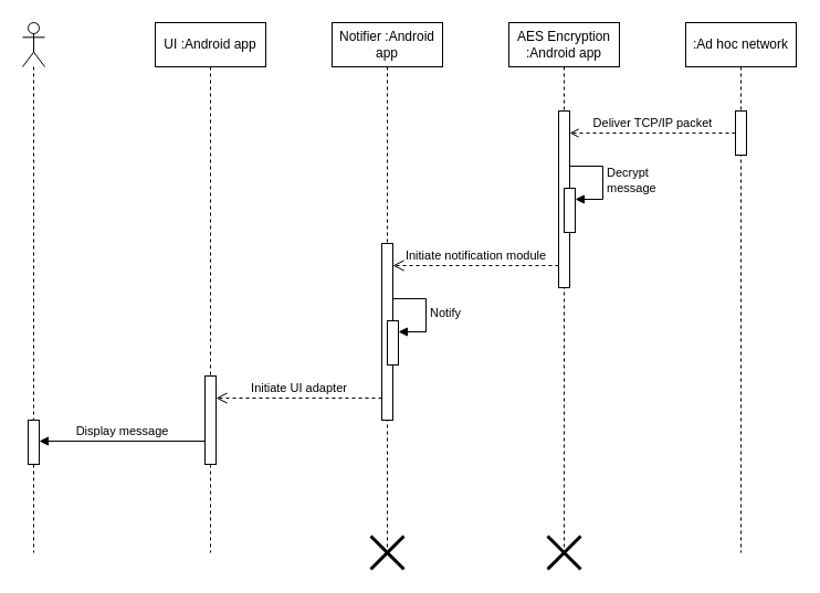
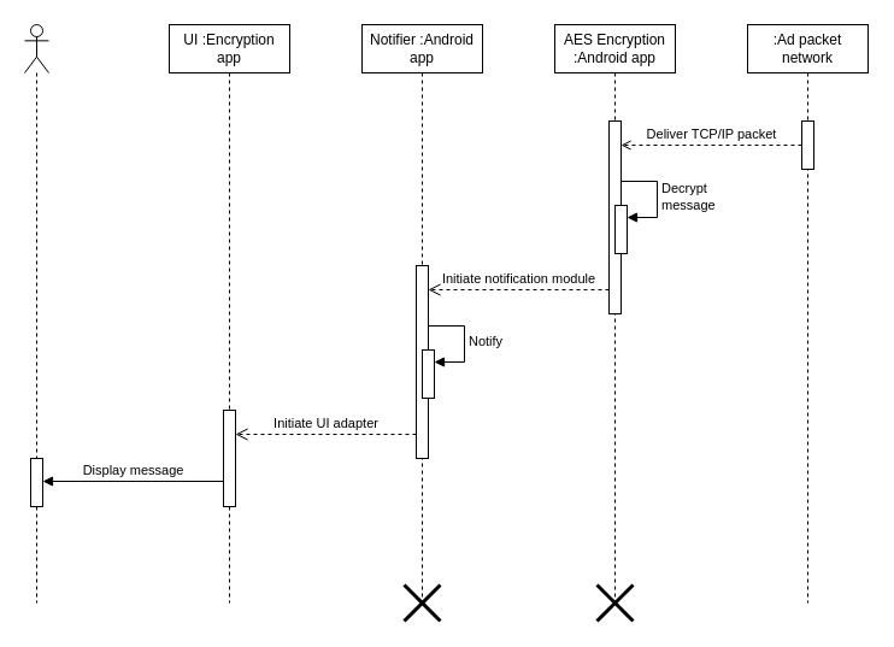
  <mxCell id="0" />
  <mxCell id="1" parent="0" />
  <mxCell id="2" value="" style="shape=umlLifeline;perimeter=lifelinePerimeter;whiteSpace=wrap;html=1;container=1;dropTarget=0;collapsible=0;recursiveResize=0;outlineConnect=0;portConstraint=eastwest;newEdgeStyle={&quot;curved&quot;:0,&quot;rounded&quot;:0};participant=umlActor;" vertex="1" parent="1"><mxGeometry x="20" y="20" width="20" height="480" as="geometry" /></mxCell>
  <mxCell id="3" value="" style="html=1;points=[[0,0,0,0,5],[0,1,0,0,-5],[1,0,0,0,5],[1,1,0,0,-5]];perimeter=orthogonalPerimeter;outlineConnect=0;targetShapes=umlLifeline;portConstraint=eastwest;newEdgeStyle={&quot;curved&quot;:0,&quot;rounded&quot;:0};" vertex="1" parent="2"><mxGeometry x="5" y="360" width="10" height="40" as="geometry" /></mxCell>
- <mxCell id="4" value="UI :Android app" style="shape=umlLifeline;perimeter=lifelinePerimeter;whiteSpace=wrap;html=1;container=1;dropTarget=0;collapsible=0;recursiveResize=0;outlineConnect=0;portConstraint=eastwest;newEdgeStyle={&quot;curved&quot;:0,&quot;rounded&quot;:0};" vertex="1" parent="1"><mxGeometry x="140" y="20" width="100" height="480" as="geometry" /></mxCell>
+ <mxCell id="4" value="UI :Encryption app" style="shape=umlLifeline;perimeter=lifelinePerimeter;whiteSpace=wrap;html=1;container=1;dropTarget=0;collapsible=0;recursiveResize=0;outlineConnect=0;portConstraint=eastwest;newEdgeStyle={&quot;curved&quot;:0,&quot;rounded&quot;:0};" vertex="1" parent="1"><mxGeometry x="140" y="20" width="100" height="480" as="geometry" /></mxCell>
  <mxCell id="5" value="" style="html=1;points=[[0,0,0,0,5],[0,1,0,0,-5],[1,0,0,0,5],[1,1,0,0,-5]];perimeter=orthogonalPerimeter;outlineConnect=0;targetShapes=umlLifeline;portConstraint=eastwest;newEdgeStyle={&quot;curved&quot;:0,&quot;rounded&quot;:0};" vertex="1" parent="4"><mxGeometry x="45" y="320" width="10" height="80" as="geometry" /></mxCell>
  <mxCell id="6" value="Notifier :Android app" style="shape=umlLifeline;perimeter=lifelinePerimeter;whiteSpace=wrap;html=1;container=1;dropTarget=0;collapsible=0;recursiveResize=0;outlineConnect=0;portConstraint=eastwest;newEdgeStyle={&quot;curved&quot;:0,&quot;rounded&quot;:0};" vertex="1" parent="1"><mxGeometry x="300" y="20" width="100" height="480" as="geometry" /></mxCell>
  <mxCell id="7" value="" style="html=1;points=[[0,0,0,0,5],[0,1,0,0,-5],[1,0,0,0,5],[1,1,0,0,-5]];perimeter=orthogonalPerimeter;outlineConnect=0;targetShapes=umlLifeline;portConstraint=eastwest;newEdgeStyle={&quot;curved&quot;:0,&quot;rounded&quot;:0};" vertex="1" parent="6"><mxGeometry x="45" y="200" width="10" height="160" as="geometry" /></mxCell>
  <mxCell id="8" value="" style="html=1;points=[[0,0,0,0,5],[0,1,0,0,-5],[1,0,0,0,5],[1,1,0,0,-5]];perimeter=orthogonalPerimeter;outlineConnect=0;targetShapes=umlLifeline;portConstraint=eastwest;newEdgeStyle={&quot;curved&quot;:0,&quot;rounded&quot;:0};" vertex="1" parent="6"><mxGeometry x="50" y="270" width="10" height="40" as="geometry" /></mxCell>
  <mxCell id="9" value="Notify" style="html=1;align=left;spacingLeft=2;endArrow=block;rounded=0;edgeStyle=orthogonalEdgeStyle;curved=0;rounded=0;" edge="1" target="8" parent="6"><mxGeometry relative="1" as="geometry"><mxPoint x="55" y="250" as="sourcePoint" /><Array as="points"><mxPoint x="85" y="280" /></Array></mxGeometry></mxCell>
  <mxCell id="10" value="AES Encryption :Android app" style="shape=umlLifeline;perimeter=lifelinePerimeter;whiteSpace=wrap;html=1;container=1;dropTarget=0;collapsible=0;recursiveResize=0;outlineConnect=0;portConstraint=eastwest;newEdgeStyle={&quot;curved&quot;:0,&quot;rounded&quot;:0};" vertex="1" parent="1"><mxGeometry x="460" y="20" width="100" height="480" as="geometry" /></mxCell>
  <mxCell id="11" value="" style="html=1;points=[[0,0,0,0,5],[0,1,0,0,-5],[1,0,0,0,5],[1,1,0,0,-5]];perimeter=orthogonalPerimeter;outlineConnect=0;targetShapes=umlLifeline;portConstraint=eastwest;newEdgeStyle={&quot;curved&quot;:0,&quot;rounded&quot;:0};" vertex="1" parent="10"><mxGeometry x="45" y="80" width="10" height="160" as="geometry" /></mxCell>
  <mxCell id="12" value="" style="html=1;points=[[0,0,0,0,5],[0,1,0,0,-5],[1,0,0,0,5],[1,1,0,0,-5]];perimeter=orthogonalPerimeter;outlineConnect=0;targetShapes=umlLifeline;portConstraint=eastwest;newEdgeStyle={&quot;curved&quot;:0,&quot;rounded&quot;:0};" vertex="1" parent="10"><mxGeometry x="50" y="150" width="10" height="40" as="geometry" /></mxCell>
  <mxCell id="13" value="Decrypt&amp;nbsp;&lt;div&gt;message&lt;/div&gt;" style="html=1;align=left;spacingLeft=2;endArrow=block;rounded=0;edgeStyle=orthogonalEdgeStyle;curved=0;rounded=0;" edge="1" target="12" parent="10"><mxGeometry relative="1" as="geometry"><mxPoint x="55" y="130" as="sourcePoint" /><Array as="points"><mxPoint x="85" y="160" /></Array></mxGeometry></mxCell>
- <mxCell id="14" value=":Ad hoc network" style="shape=umlLifeline;perimeter=lifelinePerimeter;whiteSpace=wrap;html=1;container=1;dropTarget=0;collapsible=0;recursiveResize=0;outlineConnect=0;portConstraint=eastwest;newEdgeStyle={&quot;curved&quot;:0,&quot;rounded&quot;:0};" vertex="1" parent="1"><mxGeometry x="620" y="20" width="100" height="480" as="geometry" /></mxCell>
+ <mxCell id="14" value=":Ad packet network" style="shape=umlLifeline;perimeter=lifelinePerimeter;whiteSpace=wrap;html=1;container=1;dropTarget=0;collapsible=0;recursiveResize=0;outlineConnect=0;portConstraint=eastwest;newEdgeStyle={&quot;curved&quot;:0,&quot;rounded&quot;:0};" vertex="1" parent="1"><mxGeometry x="620" y="20" width="100" height="480" as="geometry" /></mxCell>
  <mxCell id="15" value="" style="html=1;points=[[0,0,0,0,5],[0,1,0,0,-5],[1,0,0,0,5],[1,1,0,0,-5]];perimeter=orthogonalPerimeter;outlineConnect=0;targetShapes=umlLifeline;portConstraint=eastwest;newEdgeStyle={&quot;curved&quot;:0,&quot;rounded&quot;:0};" vertex="1" parent="14"><mxGeometry x="45" y="80" width="10" height="40" as="geometry" /></mxCell>
  <mxCell id="16" value="Deliver TCP/IP packet" style="html=1;verticalAlign=bottom;endArrow=open;curved=0;rounded=0;endFill=0;dashed=1;" edge="1" parent="1"><mxGeometry width="80" relative="1" as="geometry"><mxPoint x="665" y="120" as="sourcePoint" /><mxPoint x="515" y="120" as="targetPoint" /></mxGeometry></mxCell>
  <mxCell id="17" value="Initiate notification module" style="html=1;verticalAlign=bottom;endArrow=open;dashed=1;endSize=8;curved=0;rounded=0;" edge="1" parent="1"><mxGeometry relative="1" as="geometry"><mxPoint x="505" y="240" as="sourcePoint" /><mxPoint x="355" y="240" as="targetPoint" /></mxGeometry></mxCell>
  <mxCell id="18" value="Initiate UI adapter" style="html=1;verticalAlign=bottom;endArrow=open;dashed=1;endSize=8;curved=0;rounded=0;" edge="1" parent="1"><mxGeometry relative="1" as="geometry"><mxPoint x="345" y="360" as="sourcePoint" /><mxPoint x="195" y="360" as="targetPoint" /></mxGeometry></mxCell>
  <mxCell id="19" value="Display message" style="html=1;verticalAlign=bottom;endArrow=block;curved=0;rounded=0;" edge="1" parent="1"><mxGeometry width="80" relative="1" as="geometry"><mxPoint x="185" y="399" as="sourcePoint" /><mxPoint x="35" y="399" as="targetPoint" /></mxGeometry></mxCell>
  <mxCell id="20" value="" style="shape=umlDestroy;whiteSpace=wrap;html=1;strokeWidth=3;targetShapes=umlLifeline;" vertex="1" parent="1"><mxGeometry x="335" y="485" width="30" height="30" as="geometry" /></mxCell>
  <mxCell id="21" value="" style="shape=umlDestroy;whiteSpace=wrap;html=1;strokeWidth=3;targetShapes=umlLifeline;" vertex="1" parent="1"><mxGeometry x="495" y="485" width="30" height="30" as="geometry" /></mxCell>
